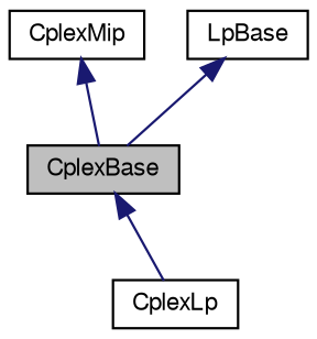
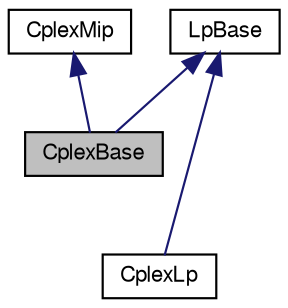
  digraph {
    node [color=black fillcolor=white fontname=FreeSans fontsize=10 shape=record style=filled]
    edge [color=midnightblue dir=back fontname=FreeSans fontsize=10 labelfontname=FreeSans labelfontsize=10 style=solid]
    n1 [fillcolor=grey75 fontcolor=black height=0.2 label=CplexBase width=0.4]
    n2 [height=0.2 label=CplexLp width=0.4]
    n3 [height=0.2 label=CplexMip width=0.4]
    n4 [height=0.2 label=LpBase width=0.4]
-   n1 -> n2
+   n4 -> n2
    n3 -> n1
    n4 -> n1
  }
